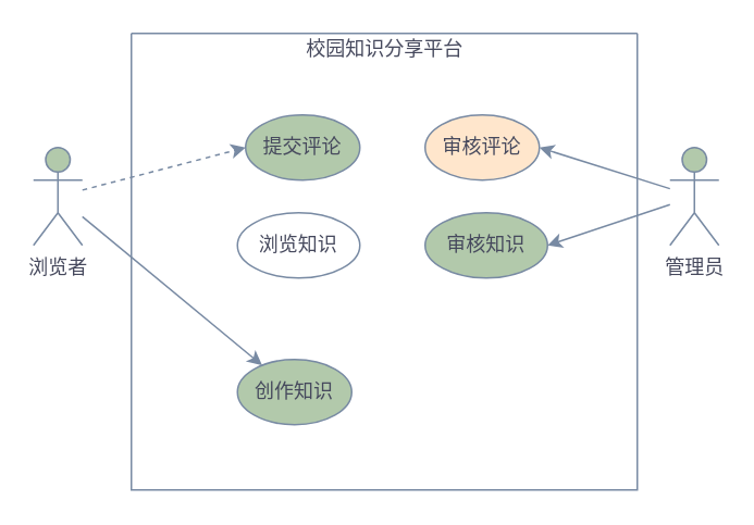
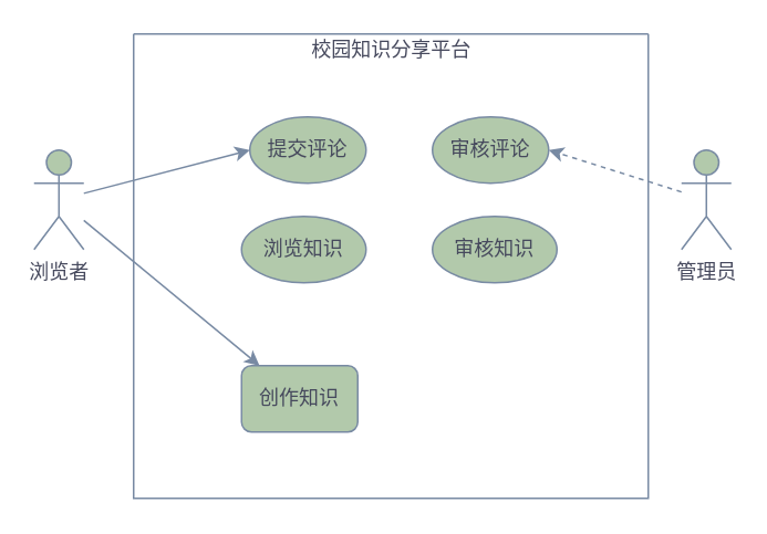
  <mxCell id="0" />
  <mxCell id="1" parent="0" />
  <mxCell id="2" style="orthogonalLoop=1;jettySize=auto;html=1;fontColor=#46495D;strokeColor=#788AA3;fillColor=#B2C9AB;" parent="1" source="4" target="11" edge="1"><mxGeometry relative="1" as="geometry"><mxPoint x="170" y="230" as="targetPoint" /></mxGeometry></mxCell>
- <mxCell id="3" style="orthogonalLoop=1;jettySize=auto;html=1;entryX=0;entryY=0.5;entryDx=0;entryDy=0;fontColor=#46495D;strokeColor=#788AA3;fillColor=#B2C9AB;dashed=1;" parent="1" source="4" target="10" edge="1"><mxGeometry relative="1" as="geometry" /></mxCell>
+ <mxCell id="3" style="orthogonalLoop=1;jettySize=auto;html=1;entryX=0;entryY=0.5;entryDx=0;entryDy=0;fontColor=#46495D;strokeColor=#788AA3;fillColor=#B2C9AB;" parent="1" source="4" target="10" edge="1"><mxGeometry relative="1" as="geometry" /></mxCell>
  <mxCell id="4" value="浏览者" style="shape=umlActor;verticalLabelPosition=bottom;verticalAlign=top;html=1;outlineConnect=0;fontColor=#46495D;strokeColor=#788AA3;fillColor=#B2C9AB;" parent="1" vertex="1"><mxGeometry x="20" y="90" width="30" height="60" as="geometry" /></mxCell>
- <mxCell id="5" style="orthogonalLoop=1;jettySize=auto;html=1;entryX=1;entryY=0.5;entryDx=0;entryDy=0;fontColor=#46495D;strokeColor=#788AA3;fillColor=#B2C9AB;" parent="1" source="7" target="12" edge="1"><mxGeometry relative="1" as="geometry" /></mxCell>
- <mxCell id="6" style="orthogonalLoop=1;jettySize=auto;html=1;entryX=1;entryY=0.5;entryDx=0;entryDy=0;fontColor=#46495D;strokeColor=#788AA3;fillColor=#B2C9AB;" parent="1" source="7" target="14" edge="1"><mxGeometry relative="1" as="geometry" /></mxCell>
+ <mxCell id="6" style="orthogonalLoop=1;jettySize=auto;html=1;entryX=1;entryY=0.5;entryDx=0;entryDy=0;fontColor=#46495D;strokeColor=#788AA3;fillColor=#B2C9AB;dashed=1;" parent="1" source="7" target="14" edge="1"><mxGeometry relative="1" as="geometry" /></mxCell>
  <mxCell id="7" value="管理员" style="shape=umlActor;verticalLabelPosition=bottom;verticalAlign=top;html=1;outlineConnect=0;fontColor=#46495D;strokeColor=#788AA3;fillColor=#B2C9AB;" parent="1" vertex="1"><mxGeometry x="410" y="90" width="30" height="60" as="geometry" /></mxCell>
  <mxCell id="8" value="" style="swimlane;startSize=0;fontColor=#46495D;strokeColor=#788AA3;fillColor=#B2C9AB;" parent="1" vertex="1"><mxGeometry x="80" y="20" width="310" height="280" as="geometry"><mxRectangle x="150" y="140" width="50" height="40" as="alternateBounds" /></mxGeometry></mxCell>
  <mxCell id="9" value="校园知识分享平台" style="text;html=1;align=center;verticalAlign=middle;resizable=0;points=[];autosize=1;strokeColor=none;fillColor=none;fontColor=#46495D;" parent="8" vertex="1"><mxGeometry x="100" width="110" height="20" as="geometry" /></mxCell>
  <mxCell id="10" value="提交评论" style="ellipse;whiteSpace=wrap;html=1;fontColor=#46495D;strokeColor=#788AA3;fillColor=#B2C9AB;" parent="8" vertex="1"><mxGeometry x="70" y="50" width="70" height="40" as="geometry" /></mxCell>
- <mxCell id="11" value="创作知识" style="ellipse;whiteSpace=wrap;html=1;fontColor=#46495D;strokeColor=#788AA3;fillColor=#B2C9AB;" parent="8" vertex="1"><mxGeometry x="65" y="200" width="70" height="40" as="geometry" /></mxCell>
+ <mxCell id="11" value="创作知识" style="whiteSpace=wrap;html=1;fontColor=#46495D;strokeColor=#788AA3;fillColor=#B2C9AB;rounded=1;" parent="8" vertex="1"><mxGeometry x="65" y="200" width="70" height="40" as="geometry" /></mxCell>
  <mxCell id="12" value="审核知识" style="ellipse;whiteSpace=wrap;html=1;fontColor=#46495D;strokeColor=#788AA3;fillColor=#B2C9AB;" parent="8" vertex="1"><mxGeometry x="180" y="110" width="75" height="40" as="geometry" /></mxCell>
- <mxCell id="13" value="浏览知识" style="ellipse;whiteSpace=wrap;html=1;fontColor=#46495D;strokeColor=#788AA3;fillColor=#ffffff;" parent="8" vertex="1"><mxGeometry x="65" y="110" width="75" height="40" as="geometry" /></mxCell>
- <mxCell id="14" value="审核评论" style="ellipse;whiteSpace=wrap;html=1;fontColor=#46495D;strokeColor=#788AA3;fillColor=#ffe6cc;" parent="8" vertex="1"><mxGeometry x="180" y="50" width="70" height="40" as="geometry" /></mxCell>
+ <mxCell id="13" value="浏览知识" style="ellipse;whiteSpace=wrap;html=1;fontColor=#46495D;strokeColor=#788AA3;fillColor=#B2C9AB;" parent="8" vertex="1"><mxGeometry x="65" y="110" width="75" height="40" as="geometry" /></mxCell>
+ <mxCell id="14" value="审核评论" style="ellipse;whiteSpace=wrap;html=1;fontColor=#46495D;strokeColor=#788AA3;fillColor=#B2C9AB;" parent="8" vertex="1"><mxGeometry x="180" y="50" width="70" height="40" as="geometry" /></mxCell>
